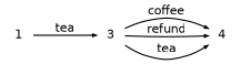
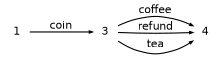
  digraph {
    fontname="DejaVu Sans"
    rankdir=LR
    node [fontname="DejaVu Sans" fontsize=10 shape=plaintext]
    edge [arrowsize=0.3 fontname="DejaVu Sans" fontsize=10]
    1 [height=.2 width=.3]
    3 [height=.2 width=.3]
    4 [height=.2 width=.3]
-   1 -> 3 [label=tea]
+   1 -> 3 [label=coin]
    3 -> 4 [label=coffee]
    3 -> 4 [label=refund]
    3 -> 4 [label=tea]
  }
